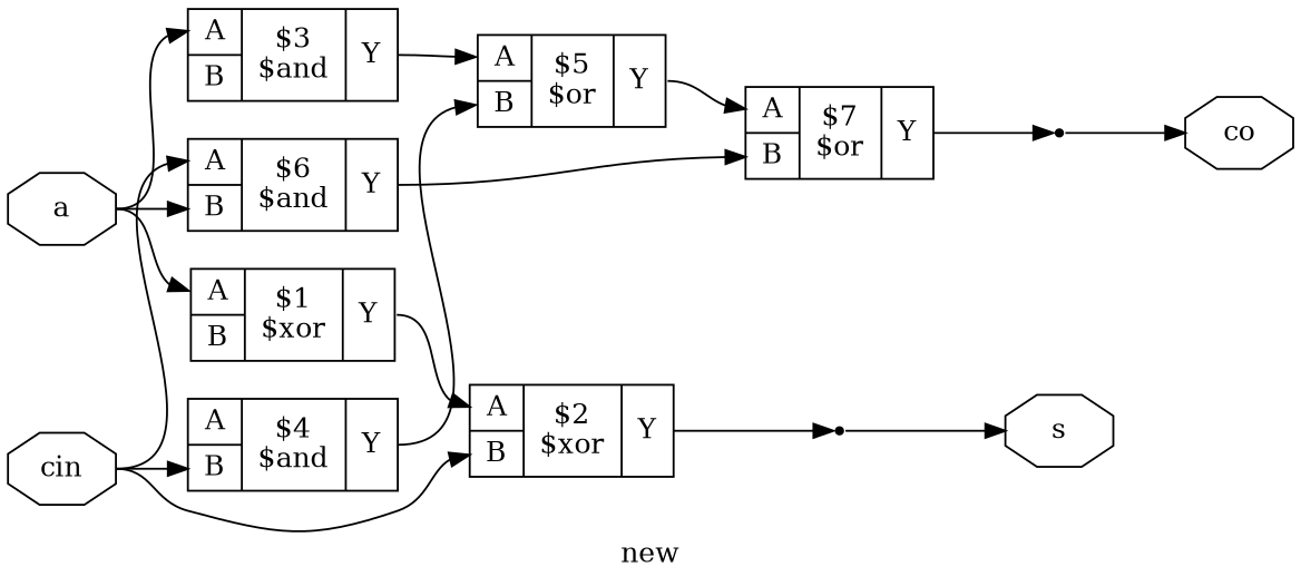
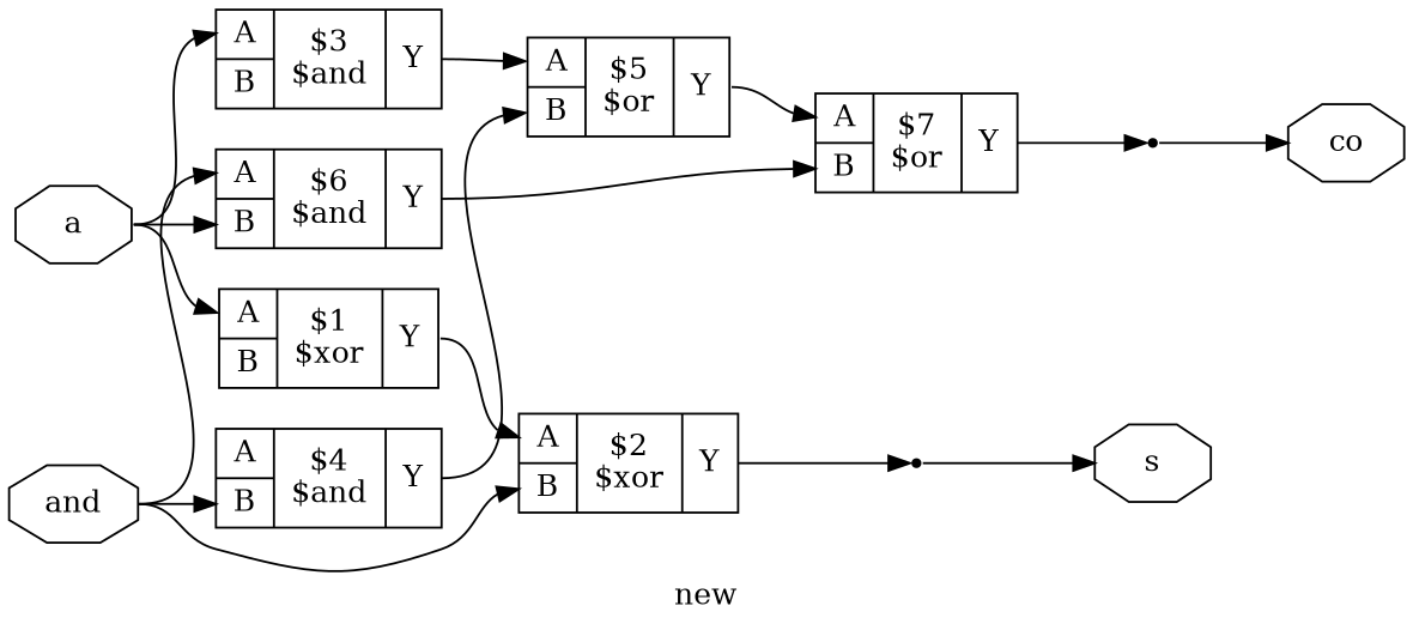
  digraph {
    label=new
    rankdir=LR
    remincross=true
    node [shape=record]
    edge [color=black fontcolor=black headport="p13:w" tailport=e]
    n1 [color=black fontcolor=black label=s shape=octagon]
    n2 [color=black fontcolor=black label=co shape=octagon]
-   n3 [color=black fontcolor=black label=cin shape=octagon]
+   n3 [color=black fontcolor=black label=and shape=octagon]
    n4 [label="{{<p13> A|<p14> B}|$6\n$and|{<p15> Y}}"]
    n5 [label="{{<p13> A|<p14> B}|$4\n$and|{<p15> Y}}"]
    n6 [label="{{<p13> A|<p14> B}|$2\n$xor|{<p15> Y}}"]
    n7 [label="{{<p13> A|<p14> B}|$7\n$or|{<p15> Y}}"]
    n8 [label="{{<p13> A|<p14> B}|$5\n$or|{<p15> Y}}"]
    x0 [shape=point]
    n10 [label="{{<p13> A|<p14> B}|$3\n$and|{<p15> Y}}"]
    n11 [label="{{<p13> A|<p14> B}|$1\n$xor|{<p15> Y}}"]
    n12 [color=black fontcolor=black label=a shape=octagon]
    x1 [shape=point]
    n3 -> n4
    n3 -> n5 [headport="p14:w"]
    n3 -> n6 [headport="p14:w"]
    n4 -> n7 [headport="p14:w" tailport="p15:e"]
    n5 -> n8 [headport="p14:w" tailport="p15:e"]
    n6 -> x0 [headport=w tailport="p15:e"]
    n7 -> x1 [headport=w tailport="p15:e"]
    n8 -> n7 [tailport="p15:e"]
    x0 -> n1 [headport=w]
    n10 -> n8 [tailport="p15:e"]
    n11 -> n6 [tailport="p15:e"]
    n12 -> n4 [headport="p14:w"]
    n12 -> n10
    n12 -> n11
    x1 -> n2 [headport=w]
  }
